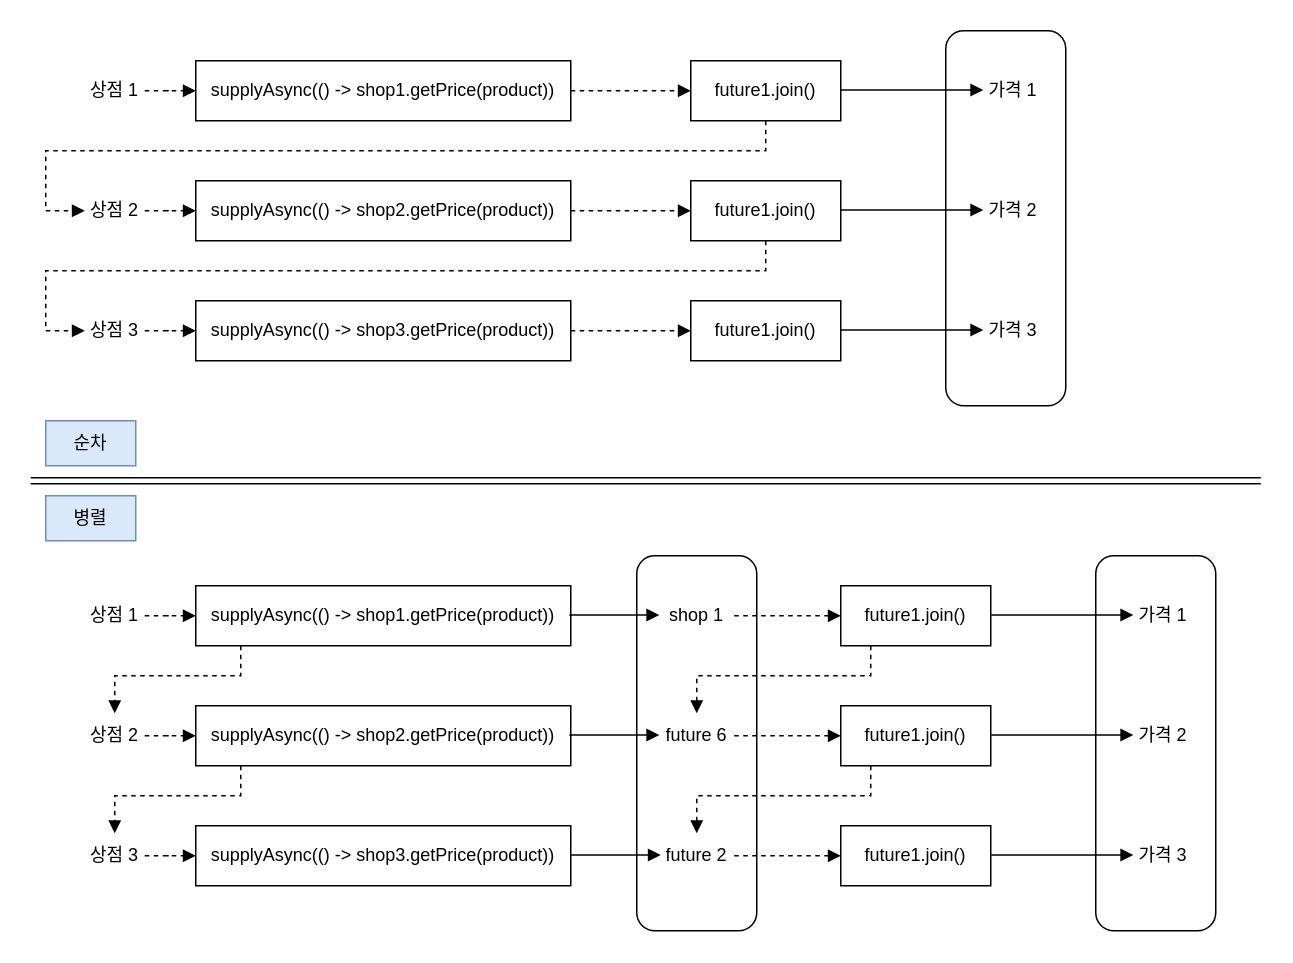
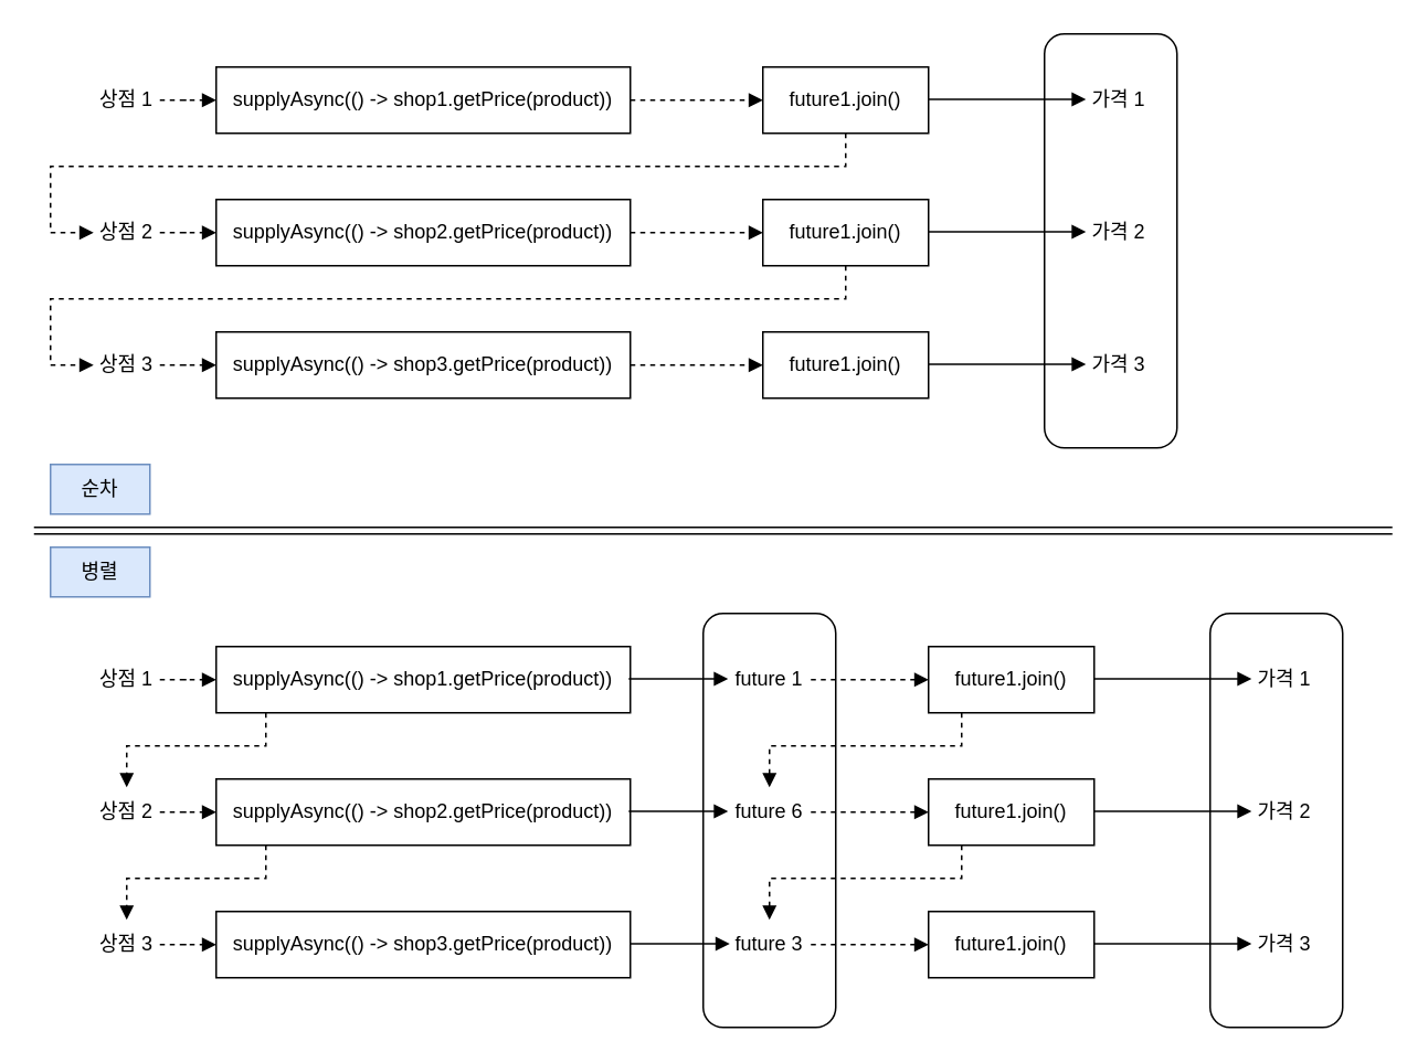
  <mxCell id="0" />
  <mxCell id="1" parent="0" />
  <mxCell id="2" style="edgeStyle=orthogonalEdgeStyle;rounded=0;orthogonalLoop=1;jettySize=auto;html=1;entryX=0;entryY=0.5;entryDx=0;entryDy=0;dashed=1;endArrow=block;endFill=1;" edge="1" parent="1" source="3" target="9"><mxGeometry relative="1" as="geometry" /></mxCell>
  <mxCell id="3" value="supplyAsync(() -&amp;gt; shop1.getPrice(product))" style="rounded=0;whiteSpace=wrap;html=1;" vertex="1" parent="1"><mxGeometry x="130" y="40" width="250" height="40" as="geometry" /></mxCell>
  <mxCell id="4" style="edgeStyle=orthogonalEdgeStyle;rounded=0;orthogonalLoop=1;jettySize=auto;html=1;entryX=0;entryY=0.5;entryDx=0;entryDy=0;dashed=1;endArrow=block;endFill=1;" edge="1" parent="1" source="5" target="11"><mxGeometry relative="1" as="geometry" /></mxCell>
  <mxCell id="5" value="supplyAsync(() -&amp;gt; shop2.getPrice(product))" style="rounded=0;whiteSpace=wrap;html=1;" vertex="1" parent="1"><mxGeometry x="130" y="120" width="250" height="40" as="geometry" /></mxCell>
  <mxCell id="6" style="edgeStyle=orthogonalEdgeStyle;rounded=0;orthogonalLoop=1;jettySize=auto;html=1;entryX=0;entryY=0.5;entryDx=0;entryDy=0;dashed=1;endArrow=block;endFill=1;" edge="1" parent="1" source="7" target="12"><mxGeometry relative="1" as="geometry" /></mxCell>
  <mxCell id="7" value="supplyAsync(() -&amp;gt; shop3.getPrice(product))" style="rounded=0;whiteSpace=wrap;html=1;" vertex="1" parent="1"><mxGeometry x="130" y="200" width="250" height="40" as="geometry" /></mxCell>
  <mxCell id="8" style="edgeStyle=orthogonalEdgeStyle;rounded=0;orthogonalLoop=1;jettySize=auto;html=1;entryX=0;entryY=0.5;entryDx=0;entryDy=0;dashed=1;endArrow=block;endFill=1;" edge="1" parent="1" source="9" target="28"><mxGeometry relative="1" as="geometry"><Array as="points"><mxPoint x="510" y="100" /><mxPoint x="30" y="100" /><mxPoint x="30" y="140" /></Array></mxGeometry></mxCell>
  <mxCell id="9" value="future1.join()" style="rounded=0;whiteSpace=wrap;html=1;" vertex="1" parent="1"><mxGeometry x="460" y="40" width="100" height="40" as="geometry" /></mxCell>
  <mxCell id="10" style="edgeStyle=orthogonalEdgeStyle;rounded=0;orthogonalLoop=1;jettySize=auto;html=1;entryX=0;entryY=0.5;entryDx=0;entryDy=0;dashed=1;endArrow=block;endFill=1;" edge="1" parent="1" source="11" target="30"><mxGeometry relative="1" as="geometry"><Array as="points"><mxPoint x="510" y="180" /><mxPoint x="30" y="180" /><mxPoint x="30" y="220" /></Array></mxGeometry></mxCell>
  <mxCell id="11" value="future1.join()" style="rounded=0;whiteSpace=wrap;html=1;" vertex="1" parent="1"><mxGeometry x="460" y="120" width="100" height="40" as="geometry" /></mxCell>
  <mxCell id="12" value="future1.join()" style="rounded=0;whiteSpace=wrap;html=1;" vertex="1" parent="1"><mxGeometry x="460" y="200" width="100" height="40" as="geometry" /></mxCell>
  <mxCell id="13" value="" style="rounded=1;whiteSpace=wrap;html=1;" vertex="1" parent="1"><mxGeometry x="630" y="20" width="80" height="250" as="geometry" /></mxCell>
  <mxCell id="14" value="가격 1" style="text;html=1;strokeColor=none;fillColor=none;align=center;verticalAlign=middle;whiteSpace=wrap;rounded=0;" vertex="1" parent="1"><mxGeometry x="645" y="45" width="60" height="30" as="geometry" /></mxCell>
  <mxCell id="15" value="가격 2" style="text;html=1;strokeColor=none;fillColor=none;align=center;verticalAlign=middle;whiteSpace=wrap;rounded=0;" vertex="1" parent="1"><mxGeometry x="645" y="125" width="60" height="30" as="geometry" /></mxCell>
  <mxCell id="16" value="가격 3" style="text;html=1;strokeColor=none;fillColor=none;align=center;verticalAlign=middle;whiteSpace=wrap;rounded=0;" vertex="1" parent="1"><mxGeometry x="645" y="205" width="60" height="30" as="geometry" /></mxCell>
  <mxCell id="17" value="" style="endArrow=block;html=1;rounded=0;endFill=1;" edge="1" parent="1"><mxGeometry width="50" height="50" relative="1" as="geometry"><mxPoint x="560" y="219.5" as="sourcePoint" /><mxPoint x="655" y="219.5" as="targetPoint" /></mxGeometry></mxCell>
  <mxCell id="18" value="" style="endArrow=block;html=1;rounded=0;endFill=1;" edge="1" parent="1"><mxGeometry width="50" height="50" relative="1" as="geometry"><mxPoint x="560" y="139.5" as="sourcePoint" /><mxPoint x="655" y="139.5" as="targetPoint" /></mxGeometry></mxCell>
  <mxCell id="19" value="" style="endArrow=block;html=1;rounded=0;endFill=1;" edge="1" parent="1"><mxGeometry width="50" height="50" relative="1" as="geometry"><mxPoint x="560" y="59.5" as="sourcePoint" /><mxPoint x="655" y="59.5" as="targetPoint" /></mxGeometry></mxCell>
  <mxCell id="20" style="edgeStyle=orthogonalEdgeStyle;rounded=0;orthogonalLoop=1;jettySize=auto;html=1;entryX=0.5;entryY=0;entryDx=0;entryDy=0;dashed=1;endArrow=block;endFill=1;" edge="1" parent="1" source="21" target="34"><mxGeometry relative="1" as="geometry"><Array as="points"><mxPoint x="160" y="450" /><mxPoint x="76" y="450" /></Array></mxGeometry></mxCell>
  <mxCell id="21" value="supplyAsync(() -&amp;gt; shop1.getPrice(product))" style="rounded=0;whiteSpace=wrap;html=1;" vertex="1" parent="1"><mxGeometry x="130" y="390" width="250" height="40" as="geometry" /></mxCell>
  <mxCell id="22" style="edgeStyle=orthogonalEdgeStyle;rounded=0;orthogonalLoop=1;jettySize=auto;html=1;dashed=1;endArrow=block;endFill=1;" edge="1" parent="1" source="23" target="36"><mxGeometry relative="1" as="geometry"><Array as="points"><mxPoint x="160" y="530" /><mxPoint x="76" y="530" /></Array></mxGeometry></mxCell>
  <mxCell id="23" value="supplyAsync(() -&amp;gt; shop2.getPrice(product))" style="rounded=0;whiteSpace=wrap;html=1;" vertex="1" parent="1"><mxGeometry x="130" y="470" width="250" height="40" as="geometry" /></mxCell>
  <mxCell id="24" value="supplyAsync(() -&amp;gt; shop3.getPrice(product))" style="rounded=0;whiteSpace=wrap;html=1;" vertex="1" parent="1"><mxGeometry x="130" y="550" width="250" height="40" as="geometry" /></mxCell>
  <mxCell id="25" style="edgeStyle=orthogonalEdgeStyle;rounded=0;orthogonalLoop=1;jettySize=auto;html=1;entryX=0;entryY=0.5;entryDx=0;entryDy=0;dashed=1;endArrow=block;endFill=1;" edge="1" parent="1" source="26" target="3"><mxGeometry relative="1" as="geometry" /></mxCell>
  <mxCell id="26" value="상점 1" style="text;html=1;strokeColor=none;fillColor=none;align=center;verticalAlign=middle;whiteSpace=wrap;rounded=0;" vertex="1" parent="1"><mxGeometry x="56" y="45" width="40" height="30" as="geometry" /></mxCell>
  <mxCell id="27" style="edgeStyle=orthogonalEdgeStyle;rounded=0;orthogonalLoop=1;jettySize=auto;html=1;entryX=0;entryY=0.5;entryDx=0;entryDy=0;dashed=1;endArrow=block;endFill=1;" edge="1" parent="1" source="28" target="5"><mxGeometry relative="1" as="geometry" /></mxCell>
  <mxCell id="28" value="상점 2" style="text;html=1;strokeColor=none;fillColor=none;align=center;verticalAlign=middle;whiteSpace=wrap;rounded=0;" vertex="1" parent="1"><mxGeometry x="56" y="125" width="40" height="30" as="geometry" /></mxCell>
  <mxCell id="29" style="edgeStyle=orthogonalEdgeStyle;rounded=0;orthogonalLoop=1;jettySize=auto;html=1;entryX=0;entryY=0.5;entryDx=0;entryDy=0;dashed=1;endArrow=block;endFill=1;" edge="1" parent="1" source="30" target="7"><mxGeometry relative="1" as="geometry" /></mxCell>
  <mxCell id="30" value="상점 3" style="text;html=1;strokeColor=none;fillColor=none;align=center;verticalAlign=middle;whiteSpace=wrap;rounded=0;" vertex="1" parent="1"><mxGeometry x="56" y="205" width="40" height="30" as="geometry" /></mxCell>
  <mxCell id="31" style="edgeStyle=orthogonalEdgeStyle;rounded=0;orthogonalLoop=1;jettySize=auto;html=1;entryX=0;entryY=0.5;entryDx=0;entryDy=0;dashed=1;endArrow=block;endFill=1;" edge="1" parent="1" source="32" target="21"><mxGeometry relative="1" as="geometry" /></mxCell>
  <mxCell id="32" value="상점 1" style="text;html=1;strokeColor=none;fillColor=none;align=center;verticalAlign=middle;whiteSpace=wrap;rounded=0;" vertex="1" parent="1"><mxGeometry x="56" y="395" width="40" height="30" as="geometry" /></mxCell>
  <mxCell id="33" style="edgeStyle=orthogonalEdgeStyle;rounded=0;orthogonalLoop=1;jettySize=auto;html=1;entryX=0;entryY=0.5;entryDx=0;entryDy=0;dashed=1;endArrow=block;endFill=1;" edge="1" parent="1" source="34" target="23"><mxGeometry relative="1" as="geometry" /></mxCell>
  <mxCell id="34" value="상점 2" style="text;html=1;strokeColor=none;fillColor=none;align=center;verticalAlign=middle;whiteSpace=wrap;rounded=0;" vertex="1" parent="1"><mxGeometry x="56" y="475" width="40" height="30" as="geometry" /></mxCell>
  <mxCell id="35" style="edgeStyle=orthogonalEdgeStyle;rounded=0;orthogonalLoop=1;jettySize=auto;html=1;entryX=0;entryY=0.5;entryDx=0;entryDy=0;dashed=1;endArrow=block;endFill=1;" edge="1" parent="1" source="36" target="24"><mxGeometry relative="1" as="geometry" /></mxCell>
  <mxCell id="36" value="상점 3" style="text;html=1;strokeColor=none;fillColor=none;align=center;verticalAlign=middle;whiteSpace=wrap;rounded=0;" vertex="1" parent="1"><mxGeometry x="56" y="555" width="40" height="30" as="geometry" /></mxCell>
  <mxCell id="37" value="" style="rounded=1;whiteSpace=wrap;html=1;" vertex="1" parent="1"><mxGeometry x="424" y="370" width="80" height="250" as="geometry" /></mxCell>
  <mxCell id="38" style="edgeStyle=orthogonalEdgeStyle;rounded=0;orthogonalLoop=1;jettySize=auto;html=1;entryX=0;entryY=0.5;entryDx=0;entryDy=0;dashed=1;endArrow=block;endFill=1;" edge="1" parent="1" source="39" target="48"><mxGeometry relative="1" as="geometry" /></mxCell>
- <mxCell id="39" value="shop 1" style="text;html=1;strokeColor=none;fillColor=none;align=center;verticalAlign=middle;whiteSpace=wrap;rounded=0;" vertex="1" parent="1"><mxGeometry x="439" y="395" width="50" height="30" as="geometry" /></mxCell>
+ <mxCell id="39" value="future 1" style="text;html=1;strokeColor=none;fillColor=none;align=center;verticalAlign=middle;whiteSpace=wrap;rounded=0;" vertex="1" parent="1"><mxGeometry x="439" y="395" width="50" height="30" as="geometry" /></mxCell>
  <mxCell id="40" style="edgeStyle=orthogonalEdgeStyle;rounded=0;orthogonalLoop=1;jettySize=auto;html=1;entryX=0;entryY=0.5;entryDx=0;entryDy=0;dashed=1;endArrow=block;endFill=1;" edge="1" parent="1" source="41" target="50"><mxGeometry relative="1" as="geometry" /></mxCell>
  <mxCell id="41" value="future 6" style="text;html=1;strokeColor=none;fillColor=none;align=center;verticalAlign=middle;whiteSpace=wrap;rounded=0;" vertex="1" parent="1"><mxGeometry x="439" y="475" width="50" height="30" as="geometry" /></mxCell>
  <mxCell id="42" style="edgeStyle=orthogonalEdgeStyle;rounded=0;orthogonalLoop=1;jettySize=auto;html=1;entryX=0;entryY=0.5;entryDx=0;entryDy=0;dashed=1;endArrow=block;endFill=1;" edge="1" parent="1" source="43" target="51"><mxGeometry relative="1" as="geometry" /></mxCell>
- <mxCell id="43" value="future 2" style="text;html=1;strokeColor=none;fillColor=none;align=center;verticalAlign=middle;whiteSpace=wrap;rounded=0;" vertex="1" parent="1"><mxGeometry x="439" y="555" width="50" height="30" as="geometry" /></mxCell>
+ <mxCell id="43" value="future 3" style="text;html=1;strokeColor=none;fillColor=none;align=center;verticalAlign=middle;whiteSpace=wrap;rounded=0;" vertex="1" parent="1"><mxGeometry x="439" y="555" width="50" height="30" as="geometry" /></mxCell>
  <mxCell id="44" value="" style="endArrow=block;html=1;rounded=0;endFill=1;" edge="1" parent="1"><mxGeometry width="50" height="50" relative="1" as="geometry"><mxPoint x="379" y="409.5" as="sourcePoint" /><mxPoint x="439" y="409.5" as="targetPoint" /></mxGeometry></mxCell>
  <mxCell id="45" value="" style="endArrow=block;html=1;rounded=0;endFill=1;" edge="1" parent="1"><mxGeometry width="50" height="50" relative="1" as="geometry"><mxPoint x="379" y="489.5" as="sourcePoint" /><mxPoint x="439" y="489.5" as="targetPoint" /></mxGeometry></mxCell>
  <mxCell id="46" value="" style="endArrow=block;html=1;rounded=0;endFill=1;" edge="1" parent="1"><mxGeometry width="50" height="50" relative="1" as="geometry"><mxPoint x="380" y="569.5" as="sourcePoint" /><mxPoint x="440" y="569.5" as="targetPoint" /></mxGeometry></mxCell>
  <mxCell id="47" style="edgeStyle=orthogonalEdgeStyle;rounded=0;orthogonalLoop=1;jettySize=auto;html=1;entryX=0.5;entryY=0;entryDx=0;entryDy=0;dashed=1;endArrow=block;endFill=1;" edge="1" parent="1" source="48" target="41"><mxGeometry relative="1" as="geometry"><Array as="points"><mxPoint x="580" y="450" /><mxPoint x="464" y="450" /></Array></mxGeometry></mxCell>
  <mxCell id="48" value="future1.join()" style="rounded=0;whiteSpace=wrap;html=1;" vertex="1" parent="1"><mxGeometry x="560" y="390" width="100" height="40" as="geometry" /></mxCell>
  <mxCell id="49" style="edgeStyle=orthogonalEdgeStyle;rounded=0;orthogonalLoop=1;jettySize=auto;html=1;dashed=1;endArrow=block;endFill=1;" edge="1" parent="1" source="50" target="43"><mxGeometry relative="1" as="geometry"><Array as="points"><mxPoint x="580" y="530" /><mxPoint x="464" y="530" /></Array></mxGeometry></mxCell>
  <mxCell id="50" value="future1.join()" style="rounded=0;whiteSpace=wrap;html=1;" vertex="1" parent="1"><mxGeometry x="560" y="470" width="100" height="40" as="geometry" /></mxCell>
  <mxCell id="51" value="future1.join()" style="rounded=0;whiteSpace=wrap;html=1;" vertex="1" parent="1"><mxGeometry x="560" y="550" width="100" height="40" as="geometry" /></mxCell>
  <mxCell id="52" value="" style="rounded=1;whiteSpace=wrap;html=1;" vertex="1" parent="1"><mxGeometry x="730" y="370" width="80" height="250" as="geometry" /></mxCell>
  <mxCell id="53" value="가격 1" style="text;html=1;strokeColor=none;fillColor=none;align=center;verticalAlign=middle;whiteSpace=wrap;rounded=0;" vertex="1" parent="1"><mxGeometry x="745" y="395" width="60" height="30" as="geometry" /></mxCell>
  <mxCell id="54" value="가격 2" style="text;html=1;strokeColor=none;fillColor=none;align=center;verticalAlign=middle;whiteSpace=wrap;rounded=0;" vertex="1" parent="1"><mxGeometry x="745" y="475" width="60" height="30" as="geometry" /></mxCell>
  <mxCell id="55" value="가격 3" style="text;html=1;strokeColor=none;fillColor=none;align=center;verticalAlign=middle;whiteSpace=wrap;rounded=0;" vertex="1" parent="1"><mxGeometry x="745" y="555" width="60" height="30" as="geometry" /></mxCell>
  <mxCell id="56" value="" style="endArrow=block;html=1;rounded=0;endFill=1;" edge="1" parent="1"><mxGeometry width="50" height="50" relative="1" as="geometry"><mxPoint x="660" y="569.5" as="sourcePoint" /><mxPoint x="755" y="569.5" as="targetPoint" /></mxGeometry></mxCell>
  <mxCell id="57" value="" style="endArrow=block;html=1;rounded=0;endFill=1;" edge="1" parent="1"><mxGeometry width="50" height="50" relative="1" as="geometry"><mxPoint x="660" y="489.5" as="sourcePoint" /><mxPoint x="755" y="489.5" as="targetPoint" /></mxGeometry></mxCell>
  <mxCell id="58" value="" style="endArrow=block;html=1;rounded=0;endFill=1;" edge="1" parent="1"><mxGeometry width="50" height="50" relative="1" as="geometry"><mxPoint x="660" y="409.5" as="sourcePoint" /><mxPoint x="755" y="409.5" as="targetPoint" /></mxGeometry></mxCell>
  <mxCell id="59" value="" style="shape=link;html=1;rounded=0;" edge="1" parent="1"><mxGeometry width="100" relative="1" as="geometry"><mxPoint x="20" y="320" as="sourcePoint" /><mxPoint x="840" y="320" as="targetPoint" /></mxGeometry></mxCell>
  <mxCell id="60" value="순차" style="text;html=1;strokeColor=#6c8ebf;fillColor=#dae8fc;align=center;verticalAlign=middle;whiteSpace=wrap;rounded=0;" vertex="1" parent="1"><mxGeometry x="30" y="280" width="60" height="30" as="geometry" /></mxCell>
  <mxCell id="61" value="병렬" style="text;html=1;strokeColor=#6c8ebf;fillColor=#dae8fc;align=center;verticalAlign=middle;whiteSpace=wrap;rounded=0;" vertex="1" parent="1"><mxGeometry x="30" y="330" width="60" height="30" as="geometry" /></mxCell>
